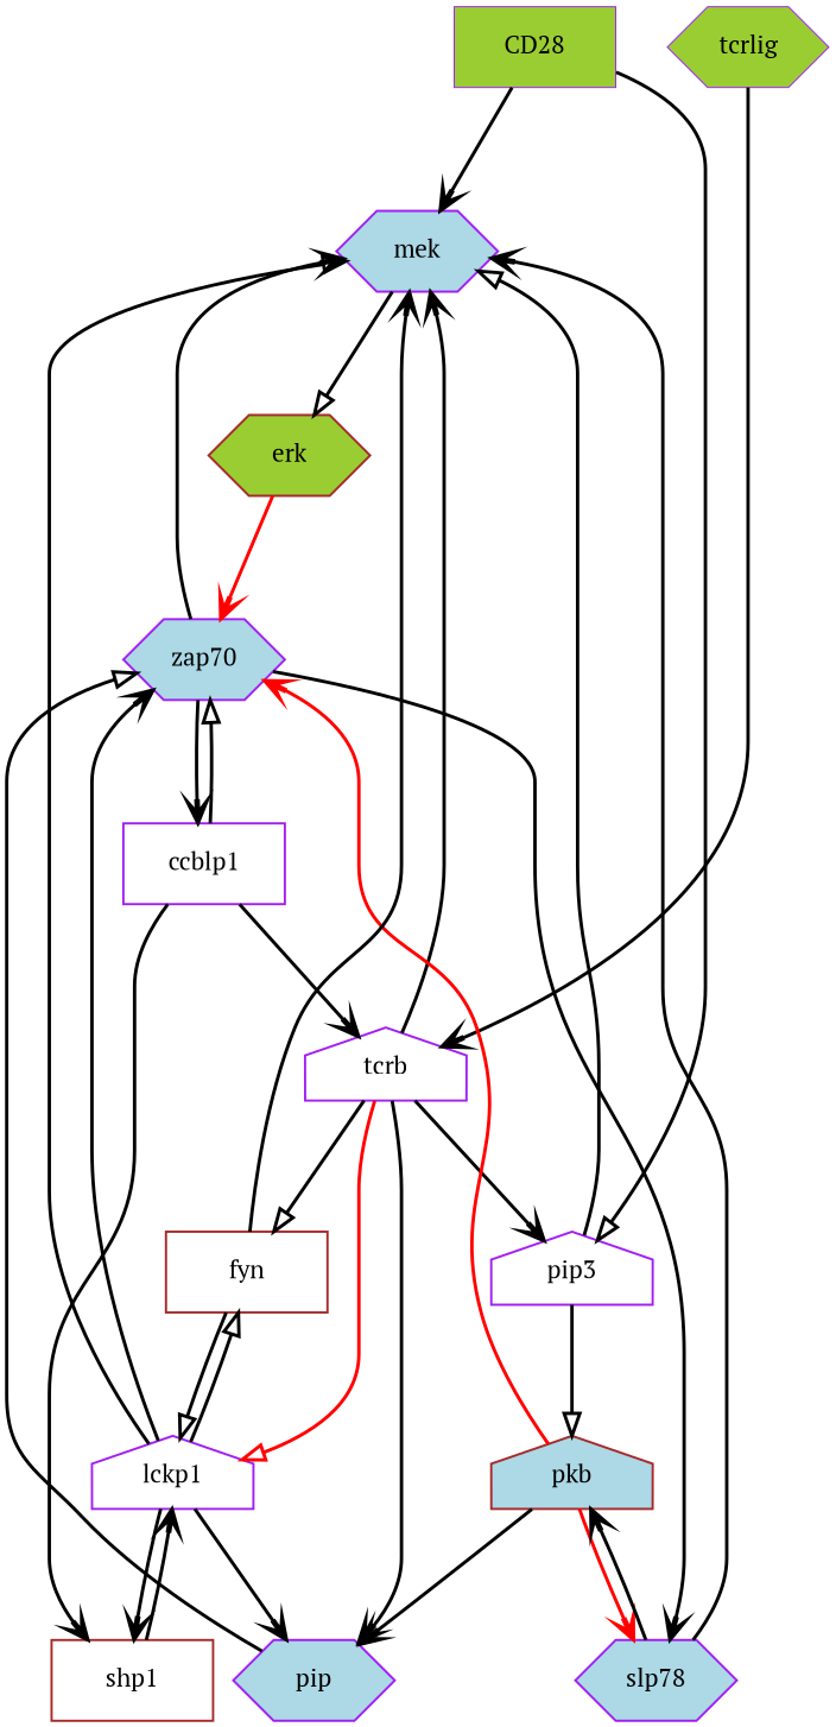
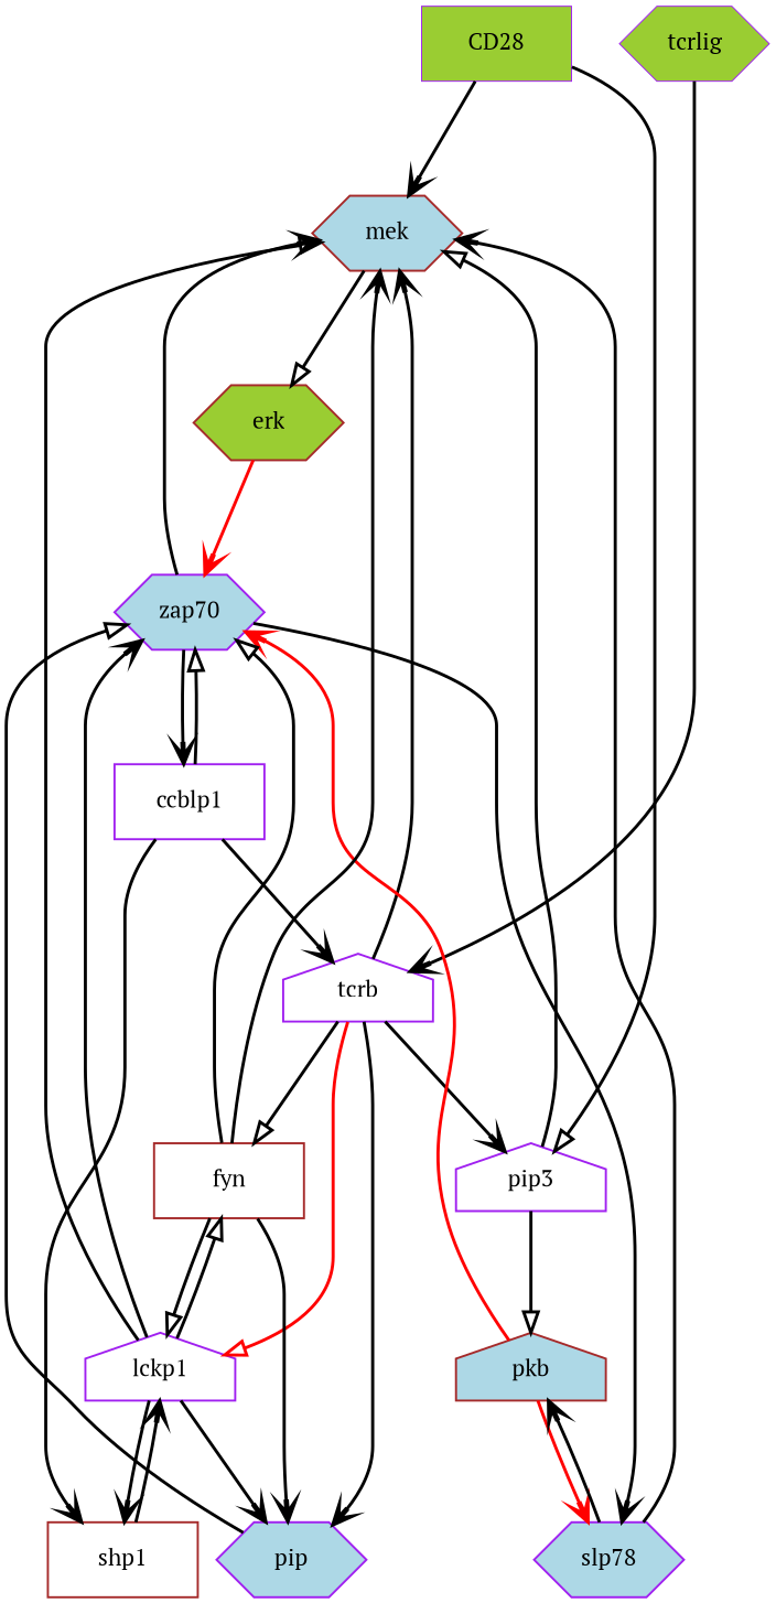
  digraph {
    bgcolor=white
    fontcolor=black
    fontname="PT Serif"
    rank=same
    rankdir=TB
    splines=TRUE
    node [color=purple fillcolor=white fixedsize=FALSE fontcolor=black fontname="PT Serif" fontsize=22 shape=hexagon style="filled, bold"]
    edge [arrowhead=vee arrowsize=2 arrowtail=none color=black dir=forward fontcolor=black fontname="PT Serif" fontsize=14 headport=center labelfontsize=11 minlen=3 penwidth=3 style=solid weight=1]
    n1 [fillcolor=olivedrab3 height=1 label=CD28 shape=box style=filled width=2]
    n2 [fillcolor=olivedrab3 height=1 label=tcrlig style=filled width=2]
-   n3 [fillcolor=lightblue height=1 label=mek width=2]
+   n3 [color=brown fillcolor=lightblue height=1 label=mek width=2]
    n4 [height=1 label=pip3 shape=house width=2]
    n5 [height=1 label=tcrb shape=house width=2]
    n6 [color=brown fillcolor=olivedrab3 height=1 label=erk width=2]
    n7 [color=brown fillcolor=lightblue height=1 label=pkb shape=house width=2]
    n8 [color=brown height=1 label=fyn shape=box width=2]
    n9 [height=1 label=lckp1 shape=house width=2]
    n10 [fillcolor=lightblue height=1 label=pip width=2]
    n11 [fillcolor=lightblue height=1 label=zap70 width=2]
    n12 [fillcolor=lightblue height=1 label=slp78 width=2]
    n13 [height=1 label=ccblp1 shape=box width=2]
    n14 [color=brown height=1 label=shp1 shape=box width=2]
    subgraph sub_1 {
      rank=sink
    }
    subgraph sub_2 {
      rank=source
      n1
      n2
    }
    n1 -> n3
    n1 -> n4 [arrowhead=onormal]
    n2 -> n5
    n3 -> n6 [arrowhead=onormal]
    n4 -> n3 [arrowhead=onormal]
    n4 -> n7 [arrowhead=onormal]
    n5 -> n3
    n5 -> n4
    n5 -> n8 [arrowhead=onormal]
    n5 -> n9 [arrowhead=onormal color=red]
    n5 -> n10
    n6 -> n11 [color=red]
    n7 -> n11 [color=red]
    n7 -> n12 [color=red]
    n8 -> n3
    n8 -> n9 [arrowhead=onormal]
-   n7 -> n10
+   n8 -> n10
+   n8 -> n11 [arrowhead=onormal]
    n9 -> n3 [arrowhead=onormal]
    n9 -> n8 [arrowhead=onormal]
    n9 -> n10
    n9 -> n11
    n9 -> n14
    n10 -> n11 [arrowhead=onormal]
    n11 -> n3
    n11 -> n12
    n11 -> n13
    n12 -> n3
    n12 -> n7
    n13 -> n5
    n13 -> n11 [arrowhead=onormal]
    n13 -> n14
    n14 -> n9
  }
